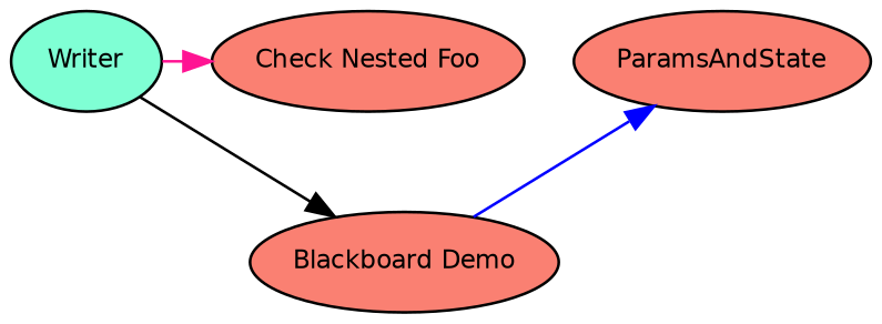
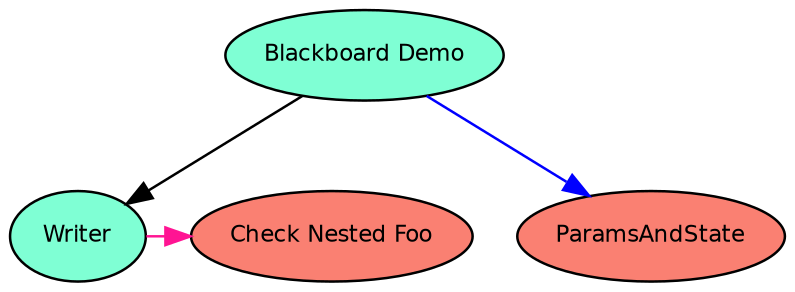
  digraph {
    fontname="DejaVu Sans"
    node [fillcolor=aquamarine fontcolor=black fontname="DejaVu Sans" fontsize=9 shape=ellipse style=filled]
    edge [fontname="DejaVu Sans"]
    n1 [label=Writer]
    n2 [fillcolor=salmon label="Check Nested Foo"]
    n3 [fillcolor=salmon label=ParamsAndState]
-   n4 [fillcolor=salmon label="Blackboard Demo"]
+   n4 [label="Blackboard Demo"]
    subgraph sub_1 {
      label="children_of_Blackboard Demo"
      rank=same
      n1
      n2
      n3
    }
    n1 -> n2 [color=deeppink]
-   n1 -> n4 [color=black]
+   n4 -> n1 [color=black]
    n4 -> n3 [color=blue]
  }
